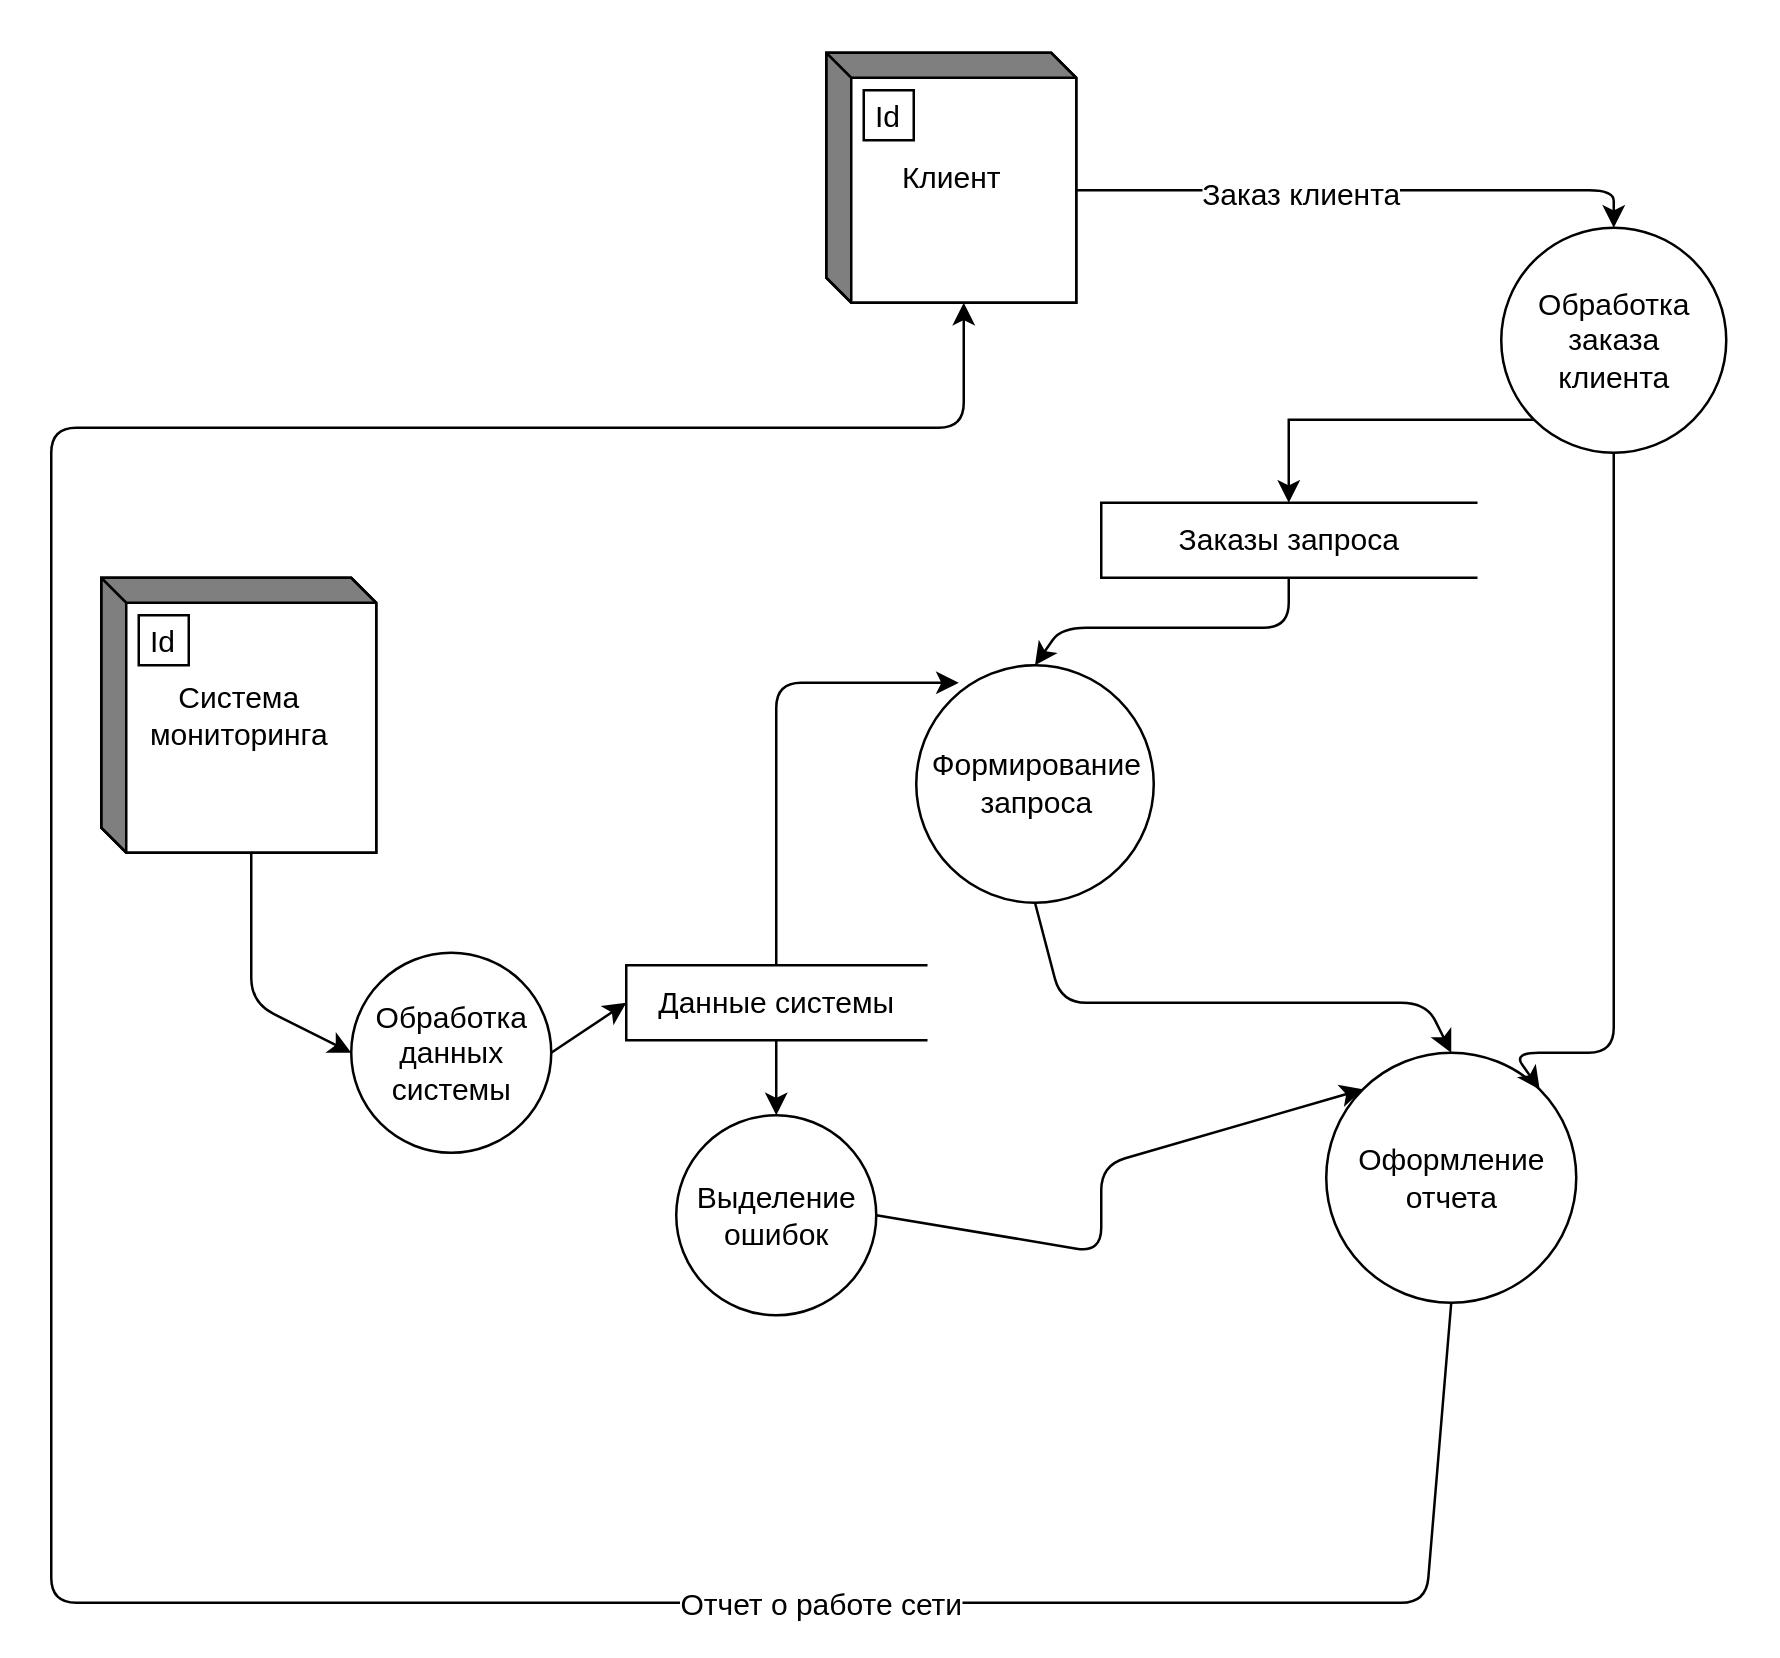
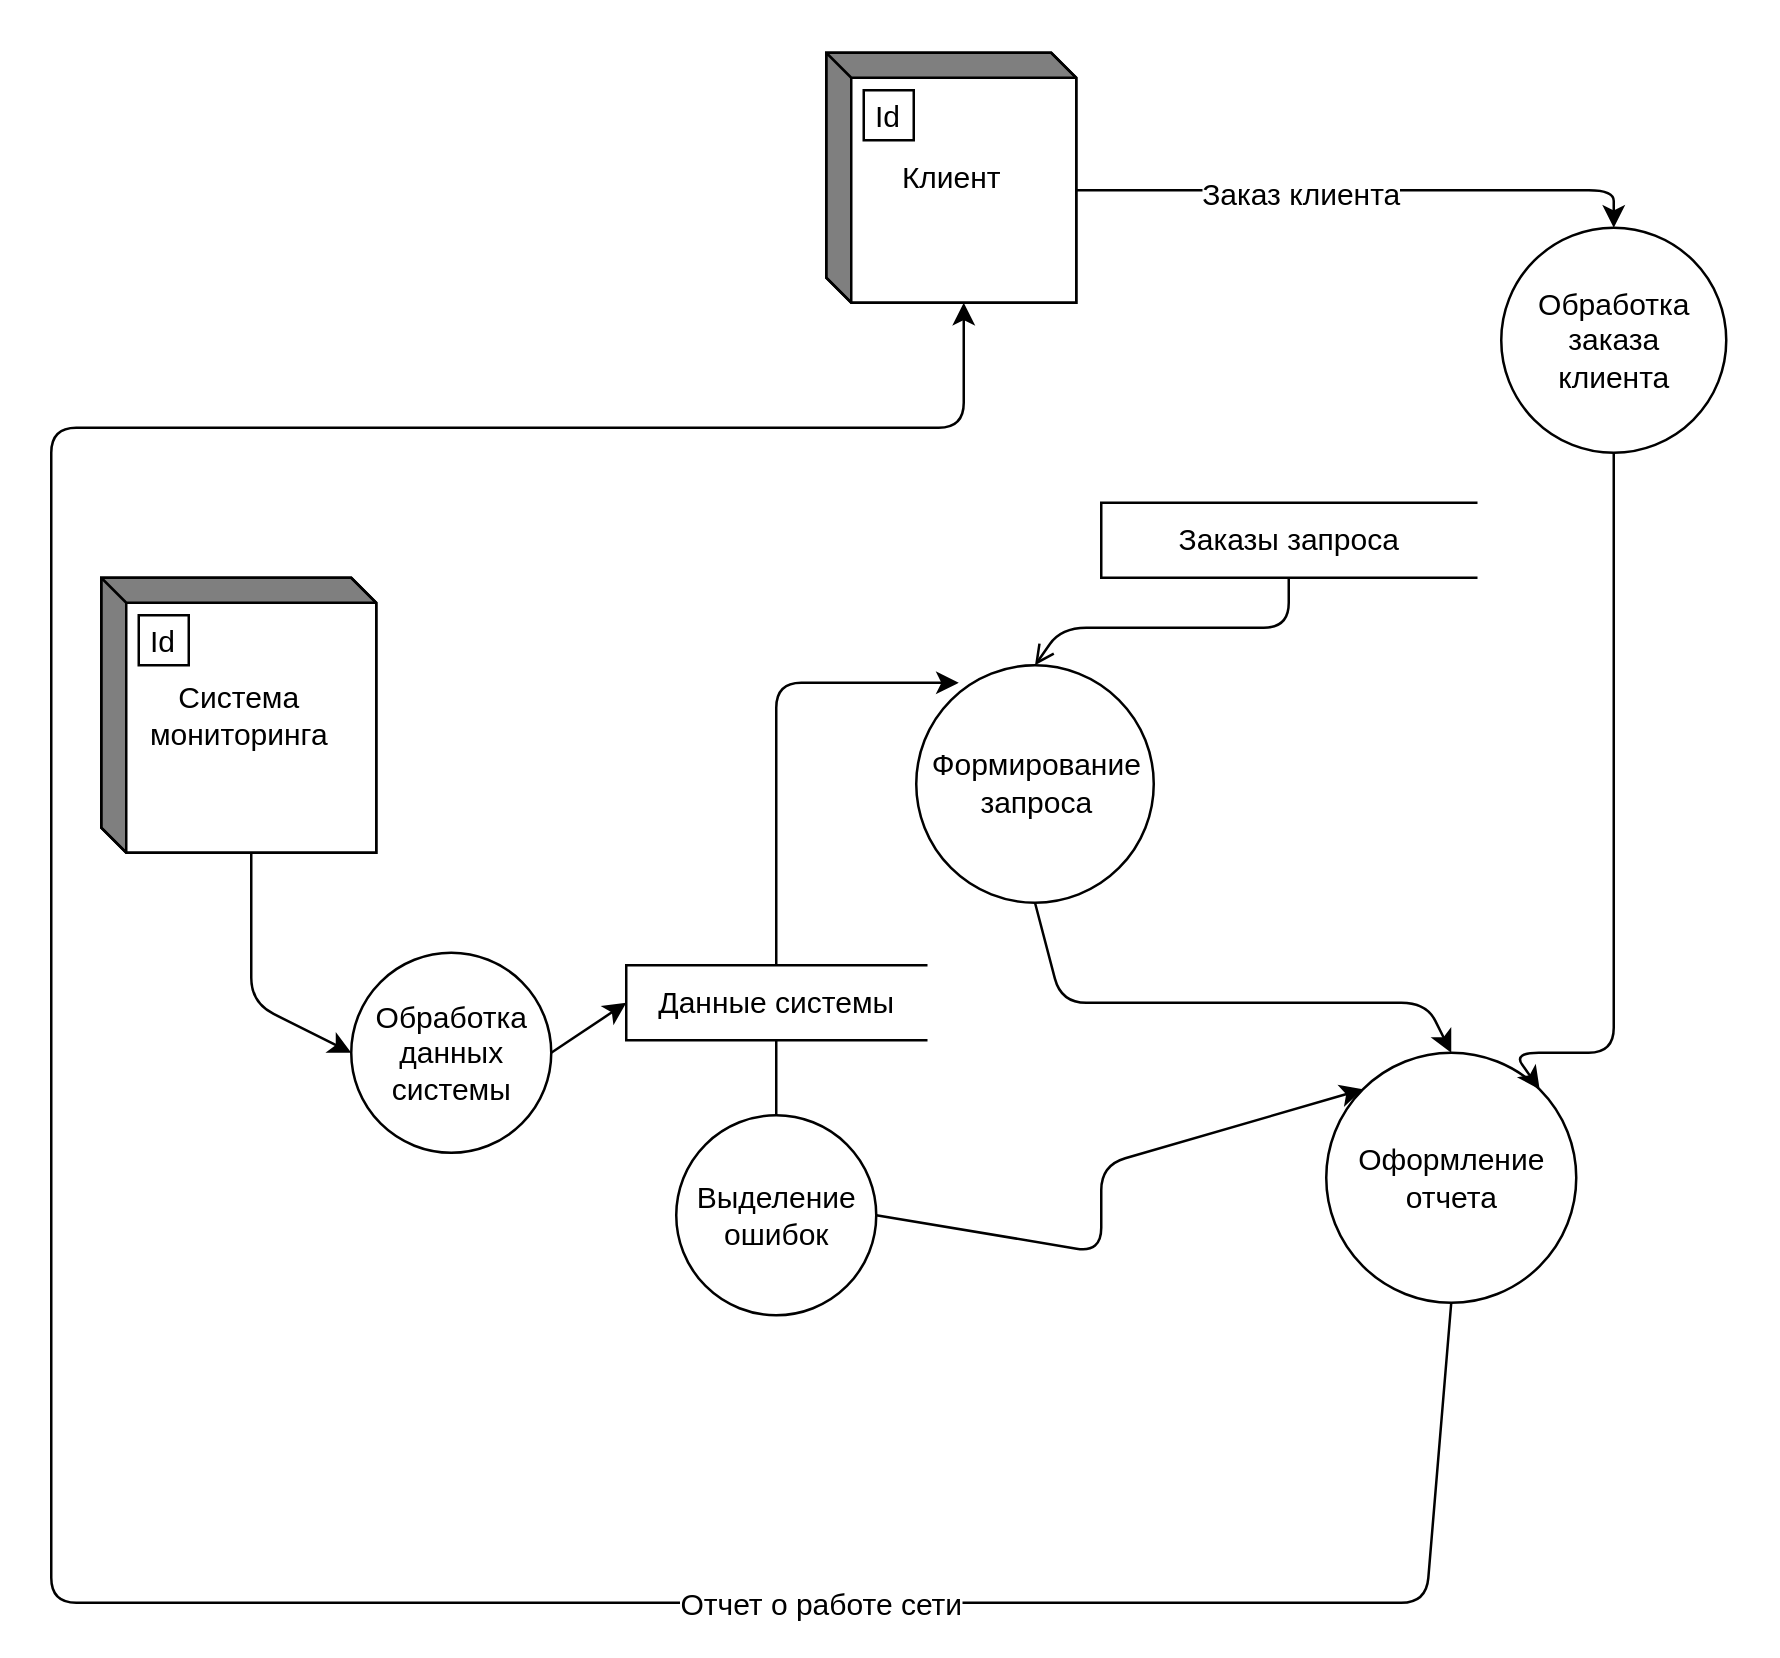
  <mxCell id="0" />
  <mxCell id="1" parent="0" />
- <mxCell id="2" style="edgeStyle=orthogonalEdgeStyle;rounded=0;orthogonalLoop=1;jettySize=auto;html=1;exitX=0;exitY=1;exitDx=0;exitDy=0;entryX=0.5;entryY=0;entryDx=0;entryDy=0;" edge="1" parent="1" source="3" target="10"><mxGeometry relative="1" as="geometry"><Array as="points"><mxPoint x="515" y="167.5" /></Array></mxGeometry></mxCell>
  <mxCell id="3" value="Обработка &lt;br&gt;заказа &lt;br&gt;клиента" style="shape=ellipse;html=1;dashed=0;whitespace=wrap;perimeter=ellipsePerimeter;" vertex="1" parent="1"><mxGeometry x="600" y="90.5" width="90" height="90" as="geometry" /></mxCell>
  <mxCell id="4" value="" style="endArrow=classic;html=1;entryX=0.5;entryY=0;entryDx=0;entryDy=0;exitX=0;exitY=0;exitDx=100;exitDy=55;exitPerimeter=0;" edge="1" parent="1" source="8" target="3"><mxGeometry width="50" height="50" relative="1" as="geometry"><mxPoint x="575" y="10.5" as="sourcePoint" /><mxPoint x="470" y="320.5" as="targetPoint" /><Array as="points"><mxPoint x="645" y="75.5" /></Array></mxGeometry></mxCell>
  <mxCell id="5" value="Заказ клиента&lt;br&gt;" style="text;html=1;resizable=0;points=[];align=center;verticalAlign=middle;labelBackgroundColor=#ffffff;" vertex="1" connectable="0" parent="4"><mxGeometry x="-0.56" y="2" relative="1" as="geometry"><mxPoint x="38" y="3.5" as="offset" /></mxGeometry></mxCell>
  <mxCell id="6" value="" style="endArrow=classic;html=1;entryX=0;entryY=0.5;entryDx=0;entryDy=0;exitX=0;exitY=0;exitDx=60;exitDy=110;exitPerimeter=0;" edge="1" parent="1" source="16" target="7"><mxGeometry width="50" height="50" relative="1" as="geometry"><mxPoint x="90" y="400.5" as="sourcePoint" /><mxPoint x="200" y="300.5" as="targetPoint" /><Array as="points"><mxPoint x="100" y="400.5" /></Array></mxGeometry></mxCell>
  <mxCell id="7" value="Обработка&lt;br&gt;данных&lt;br&gt;системы" style="shape=ellipse;html=1;dashed=0;whitespace=wrap;aspect=fixed;perimeter=ellipsePerimeter;" vertex="1" parent="1"><mxGeometry x="140" y="380.5" width="80" height="80" as="geometry" /></mxCell>
  <mxCell id="8" value="Клиент" style="html=1;dashed=0;whitespace=wrap;shape=mxgraph.dfd.externalEntity" vertex="1" parent="1"><mxGeometry x="330" y="20.5" width="100" height="100" as="geometry" /></mxCell>
  <mxCell id="9" value="Id" style="autosize=1;part=1;resizable=0;strokeColor=inherit;fillColor=inherit;gradientColor=inherit;" vertex="1" parent="8"><mxGeometry width="20" height="20" relative="1" as="geometry"><mxPoint x="15" y="15" as="offset" /></mxGeometry></mxCell>
  <mxCell id="10" value="&lt;span style=&quot;text-align: left&quot;&gt;Заказы запроса&lt;/span&gt;" style="html=1;dashed=0;whitespace=wrap;shape=partialRectangle;right=0;fillColor=none;" vertex="1" parent="1"><mxGeometry x="440" y="200.5" width="150" height="30" as="geometry" /></mxCell>
  <mxCell id="11" value="Данные системы" style="html=1;dashed=0;whitespace=wrap;shape=partialRectangle;right=0;fillColor=none;" vertex="1" parent="1"><mxGeometry x="250" y="385.5" width="120" height="30" as="geometry" /></mxCell>
  <mxCell id="12" value="" style="endArrow=classic;html=1;entryX=0;entryY=0.5;entryDx=0;entryDy=0;exitX=1;exitY=0.5;exitDx=0;exitDy=0;" edge="1" parent="1" source="7" target="11"><mxGeometry width="50" height="50" relative="1" as="geometry"><mxPoint x="20" y="510.5" as="sourcePoint" /><mxPoint x="70" y="460.5" as="targetPoint" /></mxGeometry></mxCell>
- <mxCell id="13" value="" style="endArrow=classic;html=1;entryX=0.5;entryY=0;entryDx=0;entryDy=0;exitX=0.5;exitY=1;exitDx=0;exitDy=0;" edge="1" parent="1" source="11" target="18"><mxGeometry width="50" height="50" relative="1" as="geometry"><mxPoint x="290" y="610.5" as="sourcePoint" /><mxPoint x="340" y="560.5" as="targetPoint" /></mxGeometry></mxCell>
+ <mxCell id="13" value="" style="endArrow=none;html=1;entryX=0.5;entryY=0;entryDx=0;entryDy=0;exitX=0.5;exitY=1;exitDx=0;exitDy=0;" edge="1" parent="1" source="11" target="18"><mxGeometry width="50" height="50" relative="1" as="geometry"><mxPoint x="290" y="610.5" as="sourcePoint" /><mxPoint x="340" y="560.5" as="targetPoint" /></mxGeometry></mxCell>
  <mxCell id="14" value="Оформление&lt;br&gt;отчета" style="shape=ellipse;html=1;dashed=0;whitespace=wrap;perimeter=ellipsePerimeter;" vertex="1" parent="1"><mxGeometry x="530" y="420.5" width="100" height="100" as="geometry" /></mxCell>
  <mxCell id="15" value="" style="endArrow=classic;html=1;entryX=1;entryY=0;entryDx=0;entryDy=0;exitX=0.5;exitY=1;exitDx=0;exitDy=0;" edge="1" parent="1" source="3" target="14"><mxGeometry width="50" height="50" relative="1" as="geometry"><mxPoint x="20" y="620.5" as="sourcePoint" /><mxPoint x="70" y="570.5" as="targetPoint" /><Array as="points"><mxPoint x="645" y="420.5" /><mxPoint x="605" y="420.5" /></Array></mxGeometry></mxCell>
  <mxCell id="16" value="Система &lt;br&gt;мониторинга" style="html=1;dashed=0;whitespace=wrap;shape=mxgraph.dfd.externalEntity" vertex="1" parent="1"><mxGeometry x="40" y="230.5" width="110" height="110" as="geometry" /></mxCell>
  <mxCell id="17" value="Id" style="autosize=1;part=1;resizable=0;strokeColor=inherit;fillColor=inherit;gradientColor=inherit;" vertex="1" parent="16"><mxGeometry width="20" height="20" relative="1" as="geometry"><mxPoint x="15" y="15" as="offset" /></mxGeometry></mxCell>
  <mxCell id="18" value="Выделение&lt;br&gt;ошибок" style="shape=ellipse;html=1;dashed=0;whitespace=wrap;aspect=fixed;perimeter=ellipsePerimeter;" vertex="1" parent="1"><mxGeometry x="270" y="445.5" width="80" height="80" as="geometry" /></mxCell>
  <mxCell id="19" value="" style="endArrow=classic;html=1;entryX=0;entryY=0;entryDx=0;entryDy=0;exitX=1;exitY=0.5;exitDx=0;exitDy=0;" edge="1" parent="1" source="18" target="14"><mxGeometry width="50" height="50" relative="1" as="geometry"><mxPoint x="40" y="620.5" as="sourcePoint" /><mxPoint x="90" y="570.5" as="targetPoint" /><Array as="points"><mxPoint x="440" y="500.5" /><mxPoint x="440" y="465.5" /></Array></mxGeometry></mxCell>
  <mxCell id="20" value="Формирование&lt;br&gt;запроса" style="shape=ellipse;html=1;dashed=0;whitespace=wrap;aspect=fixed;perimeter=ellipsePerimeter;" vertex="1" parent="1"><mxGeometry x="366" y="265.5" width="95" height="95" as="geometry" /></mxCell>
- <mxCell id="21" value="" style="endArrow=classic;html=1;entryX=0.5;entryY=0;entryDx=0;entryDy=0;exitX=0.5;exitY=1;exitDx=0;exitDy=0;" edge="1" parent="1" source="10" target="20"><mxGeometry width="50" height="50" relative="1" as="geometry"><mxPoint x="30" y="620.5" as="sourcePoint" /><mxPoint x="90" y="570.5" as="targetPoint" /><Array as="points"><mxPoint x="515" y="250.5" /><mxPoint x="424" y="250.5" /></Array></mxGeometry></mxCell>
+ <mxCell id="21" value="" style="endArrow=open;html=1;entryX=0.5;entryY=0;entryDx=0;entryDy=0;exitX=0.5;exitY=1;exitDx=0;exitDy=0;" edge="1" parent="1" source="10" target="20"><mxGeometry width="50" height="50" relative="1" as="geometry"><mxPoint x="30" y="620.5" as="sourcePoint" /><mxPoint x="90" y="570.5" as="targetPoint" /><Array as="points"><mxPoint x="515" y="250.5" /><mxPoint x="424" y="250.5" /></Array></mxGeometry></mxCell>
  <mxCell id="22" value="" style="endArrow=classic;html=1;entryX=0.179;entryY=0.074;entryDx=0;entryDy=0;entryPerimeter=0;exitX=0.5;exitY=0;exitDx=0;exitDy=0;" edge="1" parent="1" source="11" target="20"><mxGeometry width="50" height="50" relative="1" as="geometry"><mxPoint x="40" y="620.5" as="sourcePoint" /><mxPoint x="90" y="570.5" as="targetPoint" /><Array as="points"><mxPoint x="310" y="272.5" /></Array></mxGeometry></mxCell>
  <mxCell id="23" value="" style="endArrow=classic;html=1;entryX=0.5;entryY=0;entryDx=0;entryDy=0;exitX=0.5;exitY=1;exitDx=0;exitDy=0;" edge="1" parent="1" source="20" target="14"><mxGeometry width="50" height="50" relative="1" as="geometry"><mxPoint x="40" y="620.5" as="sourcePoint" /><mxPoint x="90" y="570.5" as="targetPoint" /><Array as="points"><mxPoint x="424" y="400.5" /><mxPoint x="570" y="400.5" /></Array></mxGeometry></mxCell>
  <mxCell id="24" value="" style="endArrow=classic;html=1;exitX=0.5;exitY=1;exitDx=0;exitDy=0;entryX=0;entryY=0;entryDx=55;entryDy=100;entryPerimeter=0;" edge="1" parent="1" source="14" target="8"><mxGeometry width="50" height="50" relative="1" as="geometry"><mxPoint x="40" y="620.5" as="sourcePoint" /><mxPoint x="570" y="610.5" as="targetPoint" /><Array as="points"><mxPoint x="570" y="640.5" /><mxPoint x="20" y="640.5" /><mxPoint x="20" y="170.5" /><mxPoint x="385" y="170.5" /></Array></mxGeometry></mxCell>
  <mxCell id="25" value="Отчет о работе сети" style="text;html=1;resizable=0;points=[];align=center;verticalAlign=middle;labelBackgroundColor=#ffffff;" vertex="1" connectable="0" parent="24"><mxGeometry x="-0.533" y="1" relative="1" as="geometry"><mxPoint as="offset" /></mxGeometry></mxCell>
